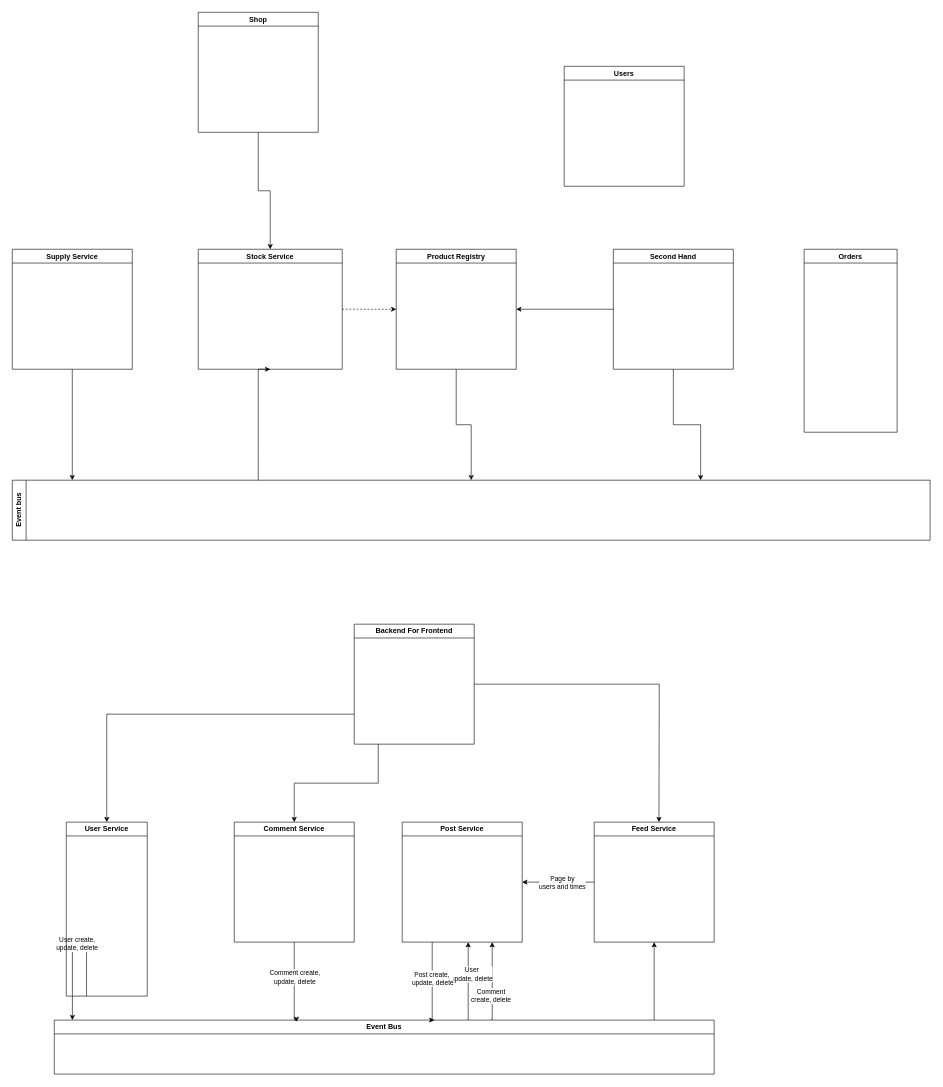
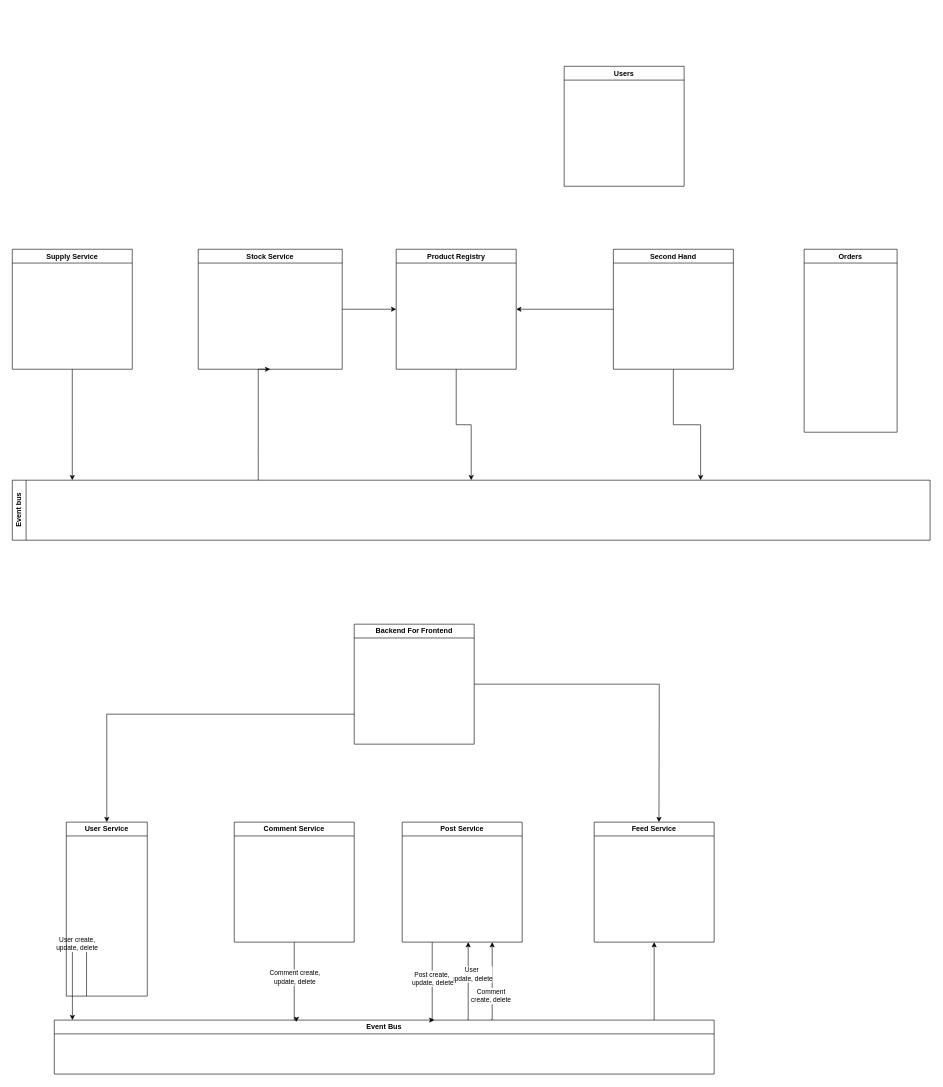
  <mxCell id="0" />
  <mxCell id="1" parent="0" />
  <mxCell id="2" style="edgeStyle=orthogonalEdgeStyle;rounded=0;orthogonalLoop=1;jettySize=auto;html=1;entryX=0.5;entryY=0;entryDx=0;entryDy=0;" parent="1" source="3" target="12" edge="1"><mxGeometry relative="1" as="geometry" /></mxCell>
  <mxCell id="3" value="Product Registry" style="swimlane;whiteSpace=wrap;html=1;" parent="1" vertex="1"><mxGeometry x="660" y="415" width="200" height="200" as="geometry" /></mxCell>
  <mxCell id="4" style="edgeStyle=orthogonalEdgeStyle;rounded=0;orthogonalLoop=1;jettySize=auto;html=1;entryX=1;entryY=0.5;entryDx=0;entryDy=0;" parent="1" source="6" target="3" edge="1"><mxGeometry relative="1" as="geometry" /></mxCell>
  <mxCell id="5" style="edgeStyle=orthogonalEdgeStyle;rounded=0;orthogonalLoop=1;jettySize=auto;html=1;entryX=0.75;entryY=0;entryDx=0;entryDy=0;" parent="1" source="6" target="12" edge="1"><mxGeometry relative="1" as="geometry"><mxPoint x="1120" y="780" as="targetPoint" /></mxGeometry></mxCell>
  <mxCell id="6" value="Second Hand" style="swimlane;whiteSpace=wrap;html=1;" parent="1" vertex="1"><mxGeometry x="1022" y="415" width="200" height="200" as="geometry" /></mxCell>
- <mxCell id="7" style="edgeStyle=orthogonalEdgeStyle;rounded=0;orthogonalLoop=1;jettySize=auto;html=1;entryX=0;entryY=0.5;entryDx=0;entryDy=0;dashed=1;" parent="1" source="8" target="3" edge="1"><mxGeometry relative="1" as="geometry"><mxPoint x="840" y="505" as="targetPoint" /><Array as="points"><mxPoint x="580" y="515" /><mxPoint x="580" y="515" /></Array></mxGeometry></mxCell>
+ <mxCell id="7" style="edgeStyle=orthogonalEdgeStyle;rounded=0;orthogonalLoop=1;jettySize=auto;html=1;entryX=0;entryY=0.5;entryDx=0;entryDy=0;" parent="1" source="8" target="3" edge="1"><mxGeometry relative="1" as="geometry"><mxPoint x="840" y="505" as="targetPoint" /><Array as="points"><mxPoint x="580" y="515" /><mxPoint x="580" y="515" /></Array></mxGeometry></mxCell>
  <mxCell id="8" value="Stock Service" style="swimlane;whiteSpace=wrap;html=1;" parent="1" vertex="1"><mxGeometry x="330" y="415" width="240" height="200" as="geometry" /></mxCell>
- <mxCell id="9" style="edgeStyle=orthogonalEdgeStyle;rounded=0;orthogonalLoop=1;jettySize=auto;html=1;" parent="1" source="10" target="8" edge="1"><mxGeometry relative="1" as="geometry" /></mxCell>
- <mxCell id="10" value="Shop" style="swimlane;whiteSpace=wrap;html=1;" parent="1" vertex="1"><mxGeometry x="330" y="20" width="200" height="200" as="geometry" /></mxCell>
  <mxCell id="11" style="edgeStyle=orthogonalEdgeStyle;rounded=0;orthogonalLoop=1;jettySize=auto;html=1;entryX=0.5;entryY=1;entryDx=0;entryDy=0;" parent="1" source="12" target="8" edge="1"><mxGeometry relative="1" as="geometry"><Array as="points"><mxPoint x="430" y="750" /><mxPoint x="430" y="750" /></Array></mxGeometry></mxCell>
  <mxCell id="12" value="Event bus" style="swimlane;horizontal=0;whiteSpace=wrap;html=1;" parent="1" vertex="1"><mxGeometry x="20" y="800" width="1530" height="100" as="geometry" /></mxCell>
  <mxCell id="13" style="edgeStyle=orthogonalEdgeStyle;rounded=0;orthogonalLoop=1;jettySize=auto;html=1;" parent="1" source="14" edge="1"><mxGeometry relative="1" as="geometry"><mxPoint x="120" y="800" as="targetPoint" /></mxGeometry></mxCell>
  <mxCell id="14" value="Supply Service" style="swimlane;whiteSpace=wrap;html=1;" parent="1" vertex="1"><mxGeometry x="20" y="415" width="200" height="200" as="geometry" /></mxCell>
  <mxCell id="15" value="Orders" style="swimlane;whiteSpace=wrap;html=1;" parent="1" vertex="1"><mxGeometry x="1340" y="415" width="155" height="305" as="geometry" /></mxCell>
  <mxCell id="16" value="Users" style="swimlane;whiteSpace=wrap;html=1;" parent="1" vertex="1"><mxGeometry x="940" y="110" width="200" height="200" as="geometry" /></mxCell>
  <mxCell id="17" value="Post Service" style="swimlane;whiteSpace=wrap;html=1;" parent="1" vertex="1"><mxGeometry x="670" y="1370" width="200" height="200" as="geometry" /></mxCell>
  <mxCell id="18" style="edgeStyle=orthogonalEdgeStyle;rounded=0;orthogonalLoop=1;jettySize=auto;html=1;entryX=0.282;entryY=-0.022;entryDx=0;entryDy=0;entryPerimeter=0;exitX=0.25;exitY=1;exitDx=0;exitDy=0;" parent="1" source="20" edge="1"><mxGeometry relative="1" as="geometry"><mxPoint x="30" y="1471.98" as="sourcePoint" /><mxPoint x="120.2" y="1700" as="targetPoint" /><Array as="points"><mxPoint x="120" y="1570" /></Array></mxGeometry></mxCell>
  <mxCell id="19" value="User create,&lt;div&gt;update, delete&lt;/div&gt;" style="edgeLabel;html=1;align=center;verticalAlign=middle;resizable=0;points=[];" parent="18" vertex="1" connectable="0"><mxGeometry x="-0.131" y="2" relative="1" as="geometry"><mxPoint as="offset" /></mxGeometry></mxCell>
  <mxCell id="20" value="User Service" style="swimlane;whiteSpace=wrap;html=1;" parent="1" vertex="1"><mxGeometry x="110" y="1370" width="135" height="290" as="geometry" /></mxCell>
  <mxCell id="21" value="Comment Service" style="swimlane;whiteSpace=wrap;html=1;" parent="1" vertex="1"><mxGeometry x="390" y="1370" width="200" height="200" as="geometry" /></mxCell>
- <mxCell id="22" style="edgeStyle=orthogonalEdgeStyle;rounded=0;orthogonalLoop=1;jettySize=auto;html=1;entryX=1;entryY=0.5;entryDx=0;entryDy=0;" parent="1" source="24" target="17" edge="1"><mxGeometry relative="1" as="geometry" /></mxCell>
- <mxCell id="23" value="Page by&lt;div&gt;users and times&lt;/div&gt;" style="edgeLabel;html=1;align=center;verticalAlign=middle;resizable=0;points=[];" parent="22" vertex="1" connectable="0"><mxGeometry x="-0.1" relative="1" as="geometry"><mxPoint as="offset" /></mxGeometry></mxCell>
  <mxCell id="24" value="Feed Service" style="swimlane;whiteSpace=wrap;html=1;" parent="1" vertex="1"><mxGeometry x="990" y="1370" width="200" height="200" as="geometry" /></mxCell>
  <mxCell id="25" style="edgeStyle=orthogonalEdgeStyle;rounded=0;orthogonalLoop=1;jettySize=auto;html=1;exitX=0;exitY=0.75;exitDx=0;exitDy=0;entryX=0.5;entryY=0;entryDx=0;entryDy=0;" parent="1" source="26" target="20" edge="1"><mxGeometry relative="1" as="geometry" /></mxCell>
  <mxCell id="26" value="Backend For Frontend" style="swimlane;whiteSpace=wrap;html=1;" parent="1" vertex="1"><mxGeometry x="590" y="1040" width="200" height="200" as="geometry" /></mxCell>
  <mxCell id="27" style="edgeStyle=orthogonalEdgeStyle;rounded=0;orthogonalLoop=1;jettySize=auto;html=1;entryX=0.64;entryY=-0.005;entryDx=0;entryDy=0;entryPerimeter=0;exitX=1;exitY=0.5;exitDx=0;exitDy=0;" parent="1" source="26" edge="1"><mxGeometry relative="1" as="geometry"><mxPoint x="850" y="1140" as="sourcePoint" /><mxPoint x="1098" y="1370" as="targetPoint" /></mxGeometry></mxCell>
- <mxCell id="28" style="edgeStyle=orthogonalEdgeStyle;rounded=0;orthogonalLoop=1;jettySize=auto;html=1;" parent="1" source="26" target="21" edge="1"><mxGeometry relative="1" as="geometry"><mxPoint x="790" y="1370" as="targetPoint" /><Array as="points"><mxPoint x="630" y="1305" /><mxPoint x="490" y="1305" /></Array></mxGeometry></mxCell>
  <mxCell id="29" style="edgeStyle=orthogonalEdgeStyle;rounded=0;orthogonalLoop=1;jettySize=auto;html=1;entryX=0.5;entryY=1;entryDx=0;entryDy=0;exitX=0.91;exitY=0.011;exitDx=0;exitDy=0;exitPerimeter=0;" parent="1" source="34" target="24" edge="1"><mxGeometry relative="1" as="geometry"><mxPoint x="1090" y="1690" as="sourcePoint" /><Array as="points"><mxPoint x="1090" y="1701" /></Array></mxGeometry></mxCell>
  <mxCell id="30" style="edgeStyle=orthogonalEdgeStyle;rounded=0;orthogonalLoop=1;jettySize=auto;html=1;entryX=0.75;entryY=1;entryDx=0;entryDy=0;exitX=0.662;exitY=-0.011;exitDx=0;exitDy=0;exitPerimeter=0;" parent="1" source="34" target="17" edge="1"><mxGeometry relative="1" as="geometry"><Array as="points"><mxPoint x="820" y="1699" /></Array></mxGeometry></mxCell>
  <mxCell id="31" value="Comment&lt;div&gt;create, delete&lt;/div&gt;" style="edgeLabel;html=1;align=center;verticalAlign=middle;resizable=0;points=[];" parent="30" vertex="1" connectable="0"><mxGeometry x="-0.316" y="3" relative="1" as="geometry"><mxPoint y="4" as="offset" /></mxGeometry></mxCell>
  <mxCell id="32" style="edgeStyle=orthogonalEdgeStyle;rounded=0;orthogonalLoop=1;jettySize=auto;html=1;exitX=0.626;exitY=0;exitDx=0;exitDy=0;exitPerimeter=0;" parent="1" source="34" edge="1"><mxGeometry relative="1" as="geometry"><mxPoint x="780" y="1570" as="targetPoint" /><Array as="points"><mxPoint x="780" y="1700" /><mxPoint x="780" y="1570" /></Array></mxGeometry></mxCell>
  <mxCell id="33" value="User&lt;div&gt;update, delete&lt;/div&gt;" style="edgeLabel;html=1;align=center;verticalAlign=middle;resizable=0;points=[];" parent="32" vertex="1" connectable="0"><mxGeometry x="0.32" y="-1" relative="1" as="geometry"><mxPoint x="4" y="9" as="offset" /></mxGeometry></mxCell>
  <mxCell id="34" value="Event Bus" style="swimlane;whiteSpace=wrap;html=1;" parent="1" vertex="1"><mxGeometry x="90" y="1700" width="1100" height="90" as="geometry" /></mxCell>
  <mxCell id="35" style="edgeStyle=orthogonalEdgeStyle;rounded=0;orthogonalLoop=1;jettySize=auto;html=1;entryX=0.367;entryY=0.033;entryDx=0;entryDy=0;entryPerimeter=0;" parent="1" source="21" target="34" edge="1"><mxGeometry relative="1" as="geometry"><Array as="points"><mxPoint x="490" y="1700" /><mxPoint x="494" y="1700" /></Array></mxGeometry></mxCell>
  <mxCell id="36" value="Comment create,&lt;div&gt;update, delete&lt;/div&gt;" style="edgeLabel;html=1;align=center;verticalAlign=middle;resizable=0;points=[];" parent="35" vertex="1" connectable="0"><mxGeometry x="-0.155" relative="1" as="geometry"><mxPoint as="offset" /></mxGeometry></mxCell>
  <mxCell id="37" style="edgeStyle=orthogonalEdgeStyle;rounded=0;orthogonalLoop=1;jettySize=auto;html=1;entryX=0.576;entryY=0;entryDx=0;entryDy=0;entryPerimeter=0;" parent="1" source="17" target="34" edge="1"><mxGeometry relative="1" as="geometry"><mxPoint x="140" y="1698" as="targetPoint" /><Array as="points"><mxPoint x="720" y="1700" /></Array></mxGeometry></mxCell>
  <mxCell id="38" value="Post create,&amp;nbsp;&lt;div&gt;update, delete&lt;/div&gt;" style="edgeLabel;html=1;align=center;verticalAlign=middle;resizable=0;points=[];" parent="37" vertex="1" connectable="0"><mxGeometry x="-0.204" y="-1" relative="1" as="geometry"><mxPoint x="1" y="7" as="offset" /></mxGeometry></mxCell>
